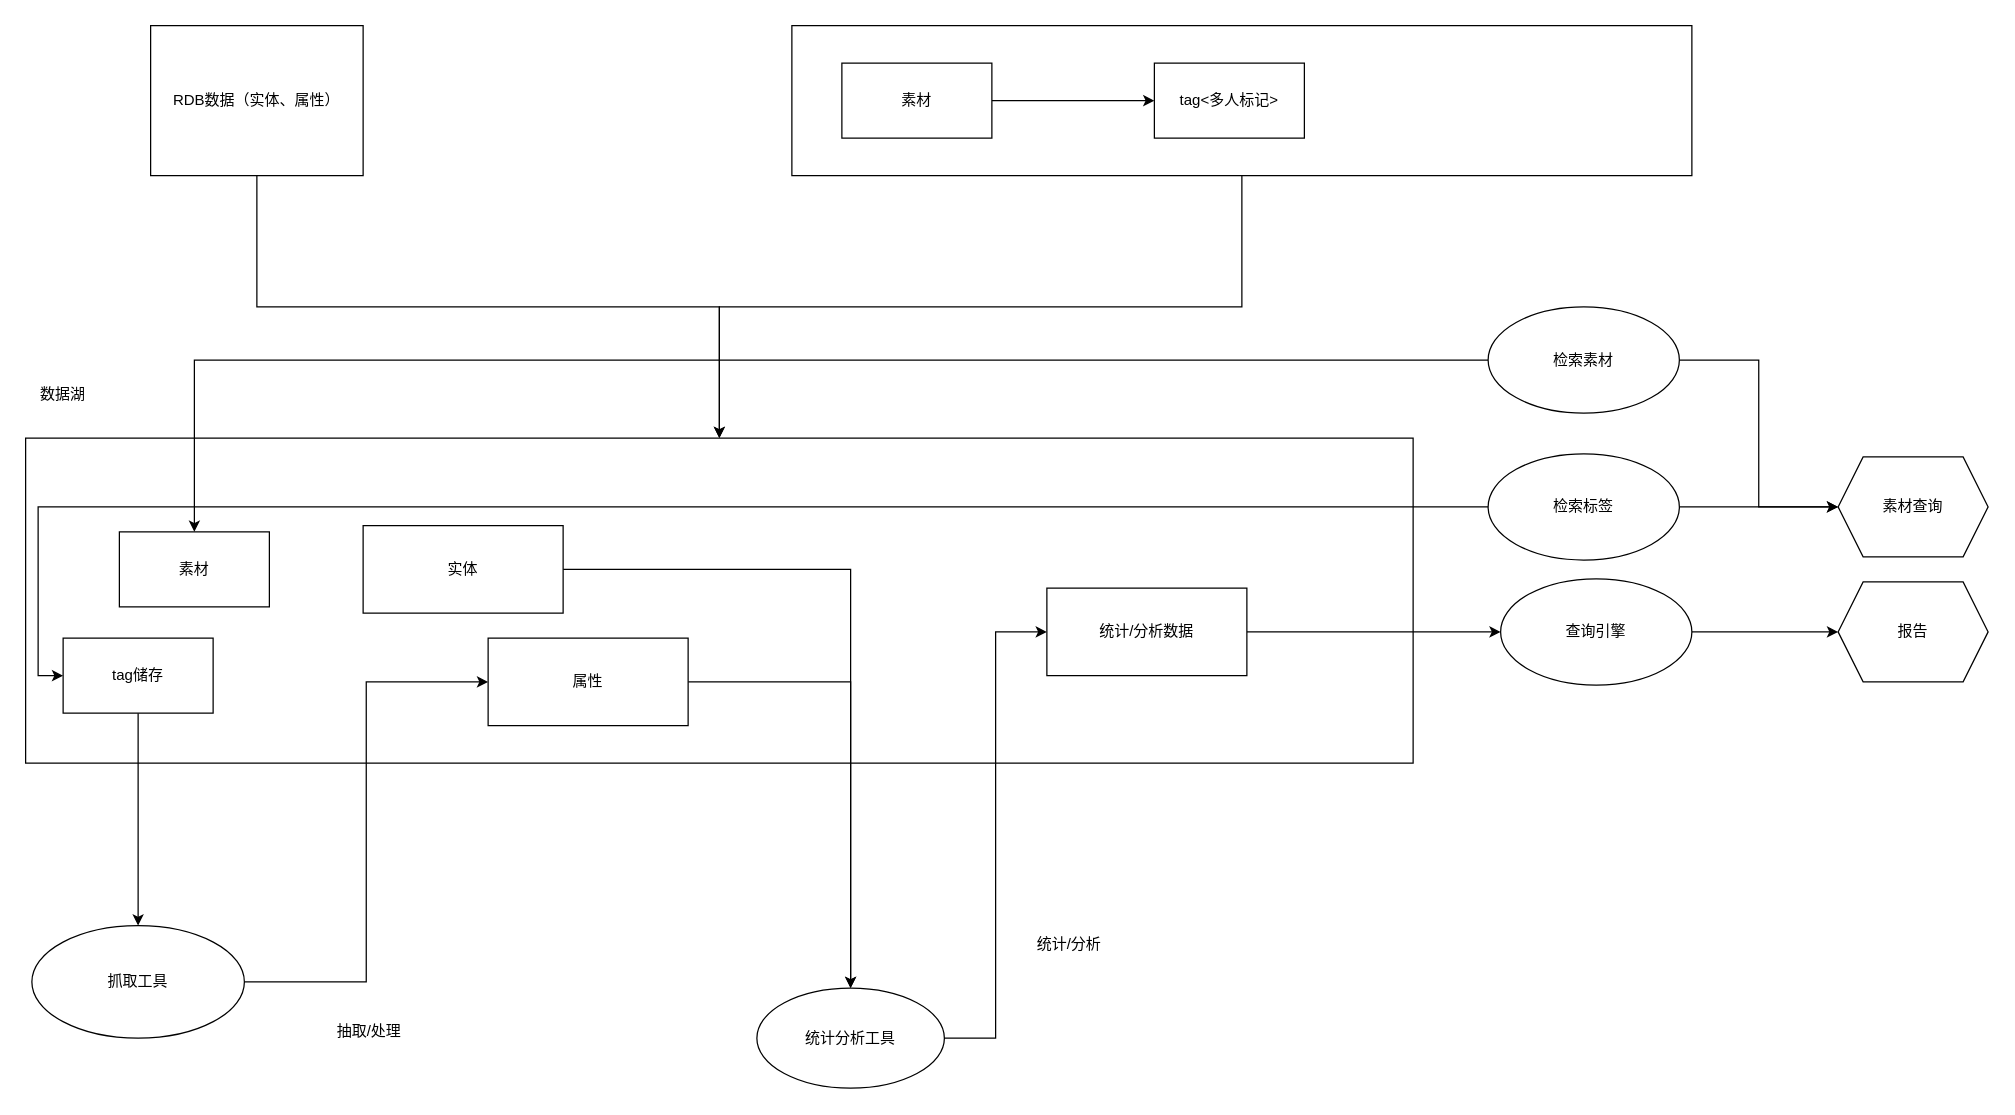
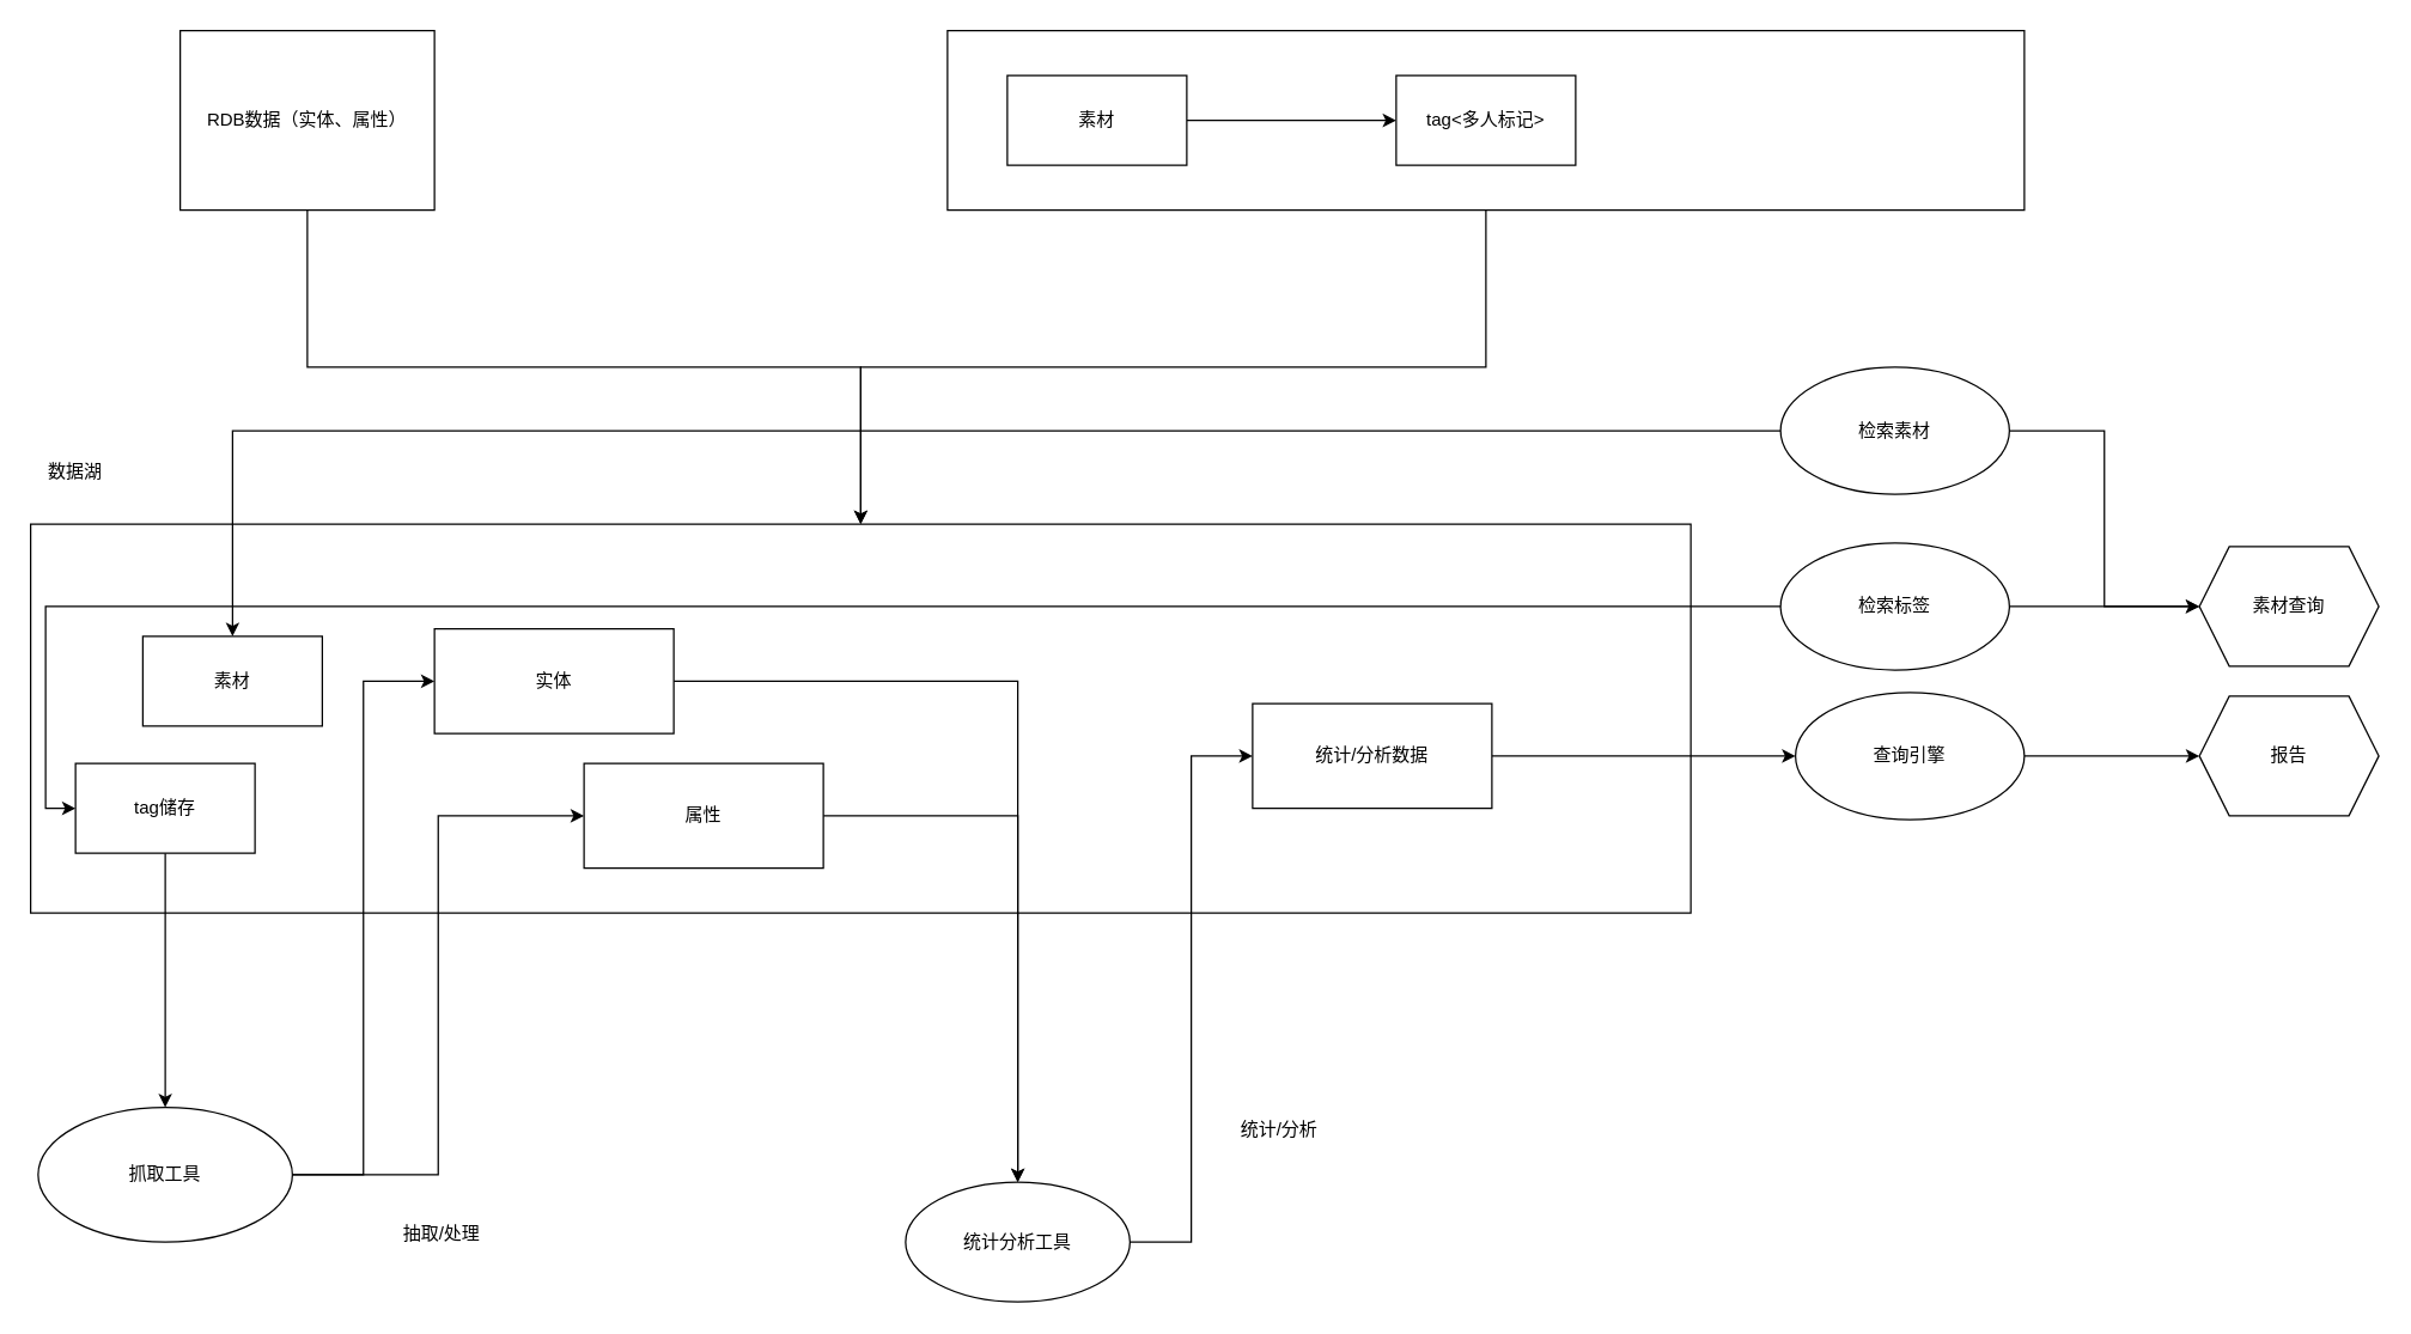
  <mxCell id="0" />
  <mxCell id="1" parent="0" />
  <mxCell id="2" style="edgeStyle=orthogonalEdgeStyle;rounded=0;orthogonalLoop=1;jettySize=auto;html=1;entryX=0.5;entryY=0;entryDx=0;entryDy=0;" parent="1" source="3" target="7" edge="1"><mxGeometry relative="1" as="geometry" /></mxCell>
  <mxCell id="3" value="" style="rounded=0;whiteSpace=wrap;html=1;" parent="1" vertex="1"><mxGeometry x="633" y="20" width="720" height="120" as="geometry" /></mxCell>
  <mxCell id="4" style="edgeStyle=orthogonalEdgeStyle;rounded=0;orthogonalLoop=1;jettySize=auto;html=1;exitX=1;exitY=0.5;exitDx=0;exitDy=0;entryX=0;entryY=0.5;entryDx=0;entryDy=0;" parent="1" source="5" target="6" edge="1"><mxGeometry relative="1" as="geometry" /></mxCell>
  <mxCell id="5" value="素材" style="rounded=0;whiteSpace=wrap;html=1;" parent="1" vertex="1"><mxGeometry x="673" y="50" width="120" height="60" as="geometry" /></mxCell>
- <mxCell id="6" value="tag&amp;lt;多人标记&amp;gt;" style="rounded=0;whiteSpace=wrap;html=1;" parent="1" vertex="1"><mxGeometry x="923" y="50" width="120" height="60" as="geometry" /></mxCell>
+ <mxCell id="6" value="tag&amp;lt;多人标记&amp;gt;" style="rounded=0;whiteSpace=wrap;html=1;" parent="1" vertex="1"><mxGeometry x="933" y="50" width="120" height="60" as="geometry" /></mxCell>
  <mxCell id="7" value="" style="rounded=0;whiteSpace=wrap;html=1;" parent="1" vertex="1"><mxGeometry x="20" y="350" width="1110" height="260" as="geometry" /></mxCell>
  <mxCell id="8" style="edgeStyle=orthogonalEdgeStyle;rounded=0;orthogonalLoop=1;jettySize=auto;html=1;exitX=0.5;exitY=1;exitDx=0;exitDy=0;" parent="1" source="9" target="22" edge="1"><mxGeometry relative="1" as="geometry" /></mxCell>
  <mxCell id="9" value="tag储存" style="rounded=0;whiteSpace=wrap;html=1;" parent="1" vertex="1"><mxGeometry x="50" y="510" width="120" height="60" as="geometry" /></mxCell>
  <mxCell id="10" value="素材" style="rounded=0;whiteSpace=wrap;html=1;" parent="1" vertex="1"><mxGeometry x="95" y="425" width="120" height="60" as="geometry" /></mxCell>
  <mxCell id="11" value="数据湖" style="text;html=1;strokeColor=none;fillColor=none;align=center;verticalAlign=middle;whiteSpace=wrap;rounded=0;" parent="1" vertex="1"><mxGeometry x="20" y="300" width="60" height="30" as="geometry" /></mxCell>
+ <mxCell id="12" style="edgeStyle=orthogonalEdgeStyle;rounded=0;orthogonalLoop=1;jettySize=auto;html=1;exitX=1;exitY=0.5;exitDx=0;exitDy=0;entryX=0;entryY=0.5;entryDx=0;entryDy=0;" parent="1" source="22" target="15" edge="1"><mxGeometry relative="1" as="geometry"><mxPoint x="250" y="700" as="sourcePoint" /></mxGeometry></mxCell>
  <mxCell id="13" style="edgeStyle=orthogonalEdgeStyle;rounded=0;orthogonalLoop=1;jettySize=auto;html=1;exitX=1;exitY=0.5;exitDx=0;exitDy=0;entryX=0;entryY=0.5;entryDx=0;entryDy=0;" parent="1" source="22" target="17" edge="1"><mxGeometry relative="1" as="geometry"><mxPoint x="330" y="845" as="sourcePoint" /></mxGeometry></mxCell>
  <mxCell id="14" style="edgeStyle=orthogonalEdgeStyle;rounded=0;orthogonalLoop=1;jettySize=auto;html=1;exitX=1;exitY=0.5;exitDx=0;exitDy=0;entryX=0.5;entryY=0;entryDx=0;entryDy=0;" parent="1" source="15" target="21" edge="1"><mxGeometry relative="1" as="geometry"><mxPoint x="670" y="760" as="targetPoint" /></mxGeometry></mxCell>
  <mxCell id="15" value="实体" style="rounded=0;whiteSpace=wrap;html=1;" parent="1" vertex="1"><mxGeometry x="290" y="420" width="160" height="70" as="geometry" /></mxCell>
  <mxCell id="16" style="edgeStyle=orthogonalEdgeStyle;rounded=0;orthogonalLoop=1;jettySize=auto;html=1;exitX=1;exitY=0.5;exitDx=0;exitDy=0;entryX=0.5;entryY=0;entryDx=0;entryDy=0;" parent="1" source="17" target="21" edge="1"><mxGeometry relative="1" as="geometry"><mxPoint x="670" y="750" as="targetPoint" /></mxGeometry></mxCell>
  <mxCell id="17" value="属性" style="rounded=0;whiteSpace=wrap;html=1;" parent="1" vertex="1"><mxGeometry x="390" y="510" width="160" height="70" as="geometry" /></mxCell>
  <mxCell id="18" style="edgeStyle=orthogonalEdgeStyle;rounded=0;orthogonalLoop=1;jettySize=auto;html=1;exitX=1;exitY=0.5;exitDx=0;exitDy=0;entryX=0;entryY=0.5;entryDx=0;entryDy=0;" parent="1" source="21" target="20" edge="1"><mxGeometry relative="1" as="geometry"><mxPoint x="750" y="795" as="sourcePoint" /></mxGeometry></mxCell>
  <mxCell id="19" value="" style="edgeStyle=orthogonalEdgeStyle;rounded=0;orthogonalLoop=1;jettySize=auto;html=1;" parent="1" source="20" target="26" edge="1"><mxGeometry relative="1" as="geometry" /></mxCell>
  <mxCell id="20" value="统计/分析数据" style="rounded=0;whiteSpace=wrap;html=1;" parent="1" vertex="1"><mxGeometry x="837" y="470" width="160" height="70" as="geometry" /></mxCell>
  <mxCell id="21" value="统计分析工具" style="ellipse;whiteSpace=wrap;html=1;" parent="1" vertex="1"><mxGeometry x="605" y="790" width="150" height="80" as="geometry" /></mxCell>
  <mxCell id="22" value="抓取工具" style="ellipse;whiteSpace=wrap;html=1;" parent="1" vertex="1"><mxGeometry x="25" y="740" width="170" height="90" as="geometry" /></mxCell>
  <mxCell id="23" value="抽取/处理" style="text;html=1;strokeColor=none;fillColor=none;align=center;verticalAlign=middle;whiteSpace=wrap;rounded=0;" parent="1" vertex="1"><mxGeometry x="265" y="810" width="60" height="30" as="geometry" /></mxCell>
  <mxCell id="24" value="统计/分析" style="text;html=1;strokeColor=none;fillColor=none;align=center;verticalAlign=middle;whiteSpace=wrap;rounded=0;" parent="1" vertex="1"><mxGeometry x="825" y="740" width="60" height="30" as="geometry" /></mxCell>
  <mxCell id="25" style="edgeStyle=orthogonalEdgeStyle;rounded=0;orthogonalLoop=1;jettySize=auto;html=1;exitX=1;exitY=0.5;exitDx=0;exitDy=0;entryX=0;entryY=0.5;entryDx=0;entryDy=0;" parent="1" source="26" target="27" edge="1"><mxGeometry relative="1" as="geometry"><mxPoint x="1460" y="505" as="targetPoint" /></mxGeometry></mxCell>
  <mxCell id="26" value="查询引擎" style="ellipse;whiteSpace=wrap;html=1;rounded=0;" parent="1" vertex="1"><mxGeometry x="1200" y="462.5" width="153" height="85" as="geometry" /></mxCell>
  <mxCell id="27" value="报告" style="shape=hexagon;perimeter=hexagonPerimeter2;whiteSpace=wrap;html=1;fixedSize=1;" parent="1" vertex="1"><mxGeometry x="1470" y="465" width="120" height="80" as="geometry" /></mxCell>
  <mxCell id="28" value="素材查询" style="shape=hexagon;perimeter=hexagonPerimeter2;whiteSpace=wrap;html=1;fixedSize=1;" parent="1" vertex="1"><mxGeometry x="1470" y="365" width="120" height="80" as="geometry" /></mxCell>
  <mxCell id="29" style="edgeStyle=orthogonalEdgeStyle;rounded=0;orthogonalLoop=1;jettySize=auto;html=1;exitX=1;exitY=0.5;exitDx=0;exitDy=0;entryX=0;entryY=0.5;entryDx=0;entryDy=0;" parent="1" source="31" target="28" edge="1"><mxGeometry relative="1" as="geometry" /></mxCell>
  <mxCell id="30" style="edgeStyle=orthogonalEdgeStyle;rounded=0;orthogonalLoop=1;jettySize=auto;html=1;exitX=0;exitY=0.5;exitDx=0;exitDy=0;entryX=0.5;entryY=0;entryDx=0;entryDy=0;" parent="1" source="31" target="10" edge="1"><mxGeometry relative="1" as="geometry" /></mxCell>
  <mxCell id="31" value="检索素材" style="ellipse;whiteSpace=wrap;html=1;rounded=0;" parent="1" vertex="1"><mxGeometry x="1190" y="245" width="153" height="85" as="geometry" /></mxCell>
  <mxCell id="32" style="edgeStyle=orthogonalEdgeStyle;rounded=0;orthogonalLoop=1;jettySize=auto;html=1;exitX=1;exitY=0.5;exitDx=0;exitDy=0;entryX=0;entryY=0.5;entryDx=0;entryDy=0;" parent="1" source="34" target="28" edge="1"><mxGeometry relative="1" as="geometry" /></mxCell>
  <mxCell id="33" style="edgeStyle=orthogonalEdgeStyle;rounded=0;orthogonalLoop=1;jettySize=auto;html=1;exitX=0;exitY=0.5;exitDx=0;exitDy=0;entryX=0;entryY=0.5;entryDx=0;entryDy=0;" parent="1" source="34" target="9" edge="1"><mxGeometry relative="1" as="geometry" /></mxCell>
  <mxCell id="34" value="检索标签" style="ellipse;whiteSpace=wrap;html=1;rounded=0;" parent="1" vertex="1"><mxGeometry x="1190" y="362.5" width="153" height="85" as="geometry" /></mxCell>
  <mxCell id="35" style="edgeStyle=orthogonalEdgeStyle;rounded=0;orthogonalLoop=1;jettySize=auto;html=1;exitX=0.5;exitY=1;exitDx=0;exitDy=0;" parent="1" source="36" target="7" edge="1"><mxGeometry relative="1" as="geometry" /></mxCell>
  <mxCell id="36" value="RDB数据（实体、属性）" style="rounded=0;whiteSpace=wrap;html=1;" parent="1" vertex="1"><mxGeometry x="120" y="20" width="170" height="120" as="geometry" /></mxCell>
